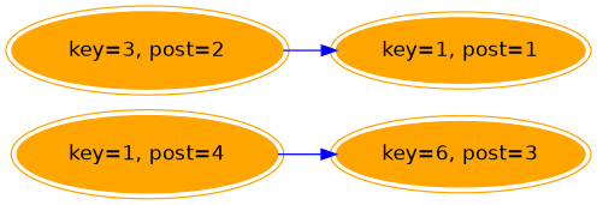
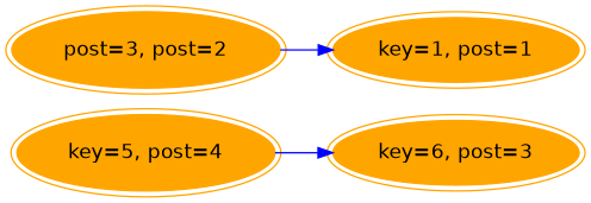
  digraph {
    fontname="DejaVu Sans"
    rankdir=LR
    node [color=orange fontname="DejaVu Sans" peripheries=2 style=filled]
    edge [color=blue fontname="DejaVu Sans"]
-   n1 [label="key=1, post=4"]
+   n1 [label="key=5, post=4"]
    n2 [label="key=6, post=3"]
-   n3 [label="key=3, post=2"]
+   n3 [label="post=3, post=2"]
    n4 [label="key=1, post=1"]
    n1 -> n2
    n3 -> n4
  }
